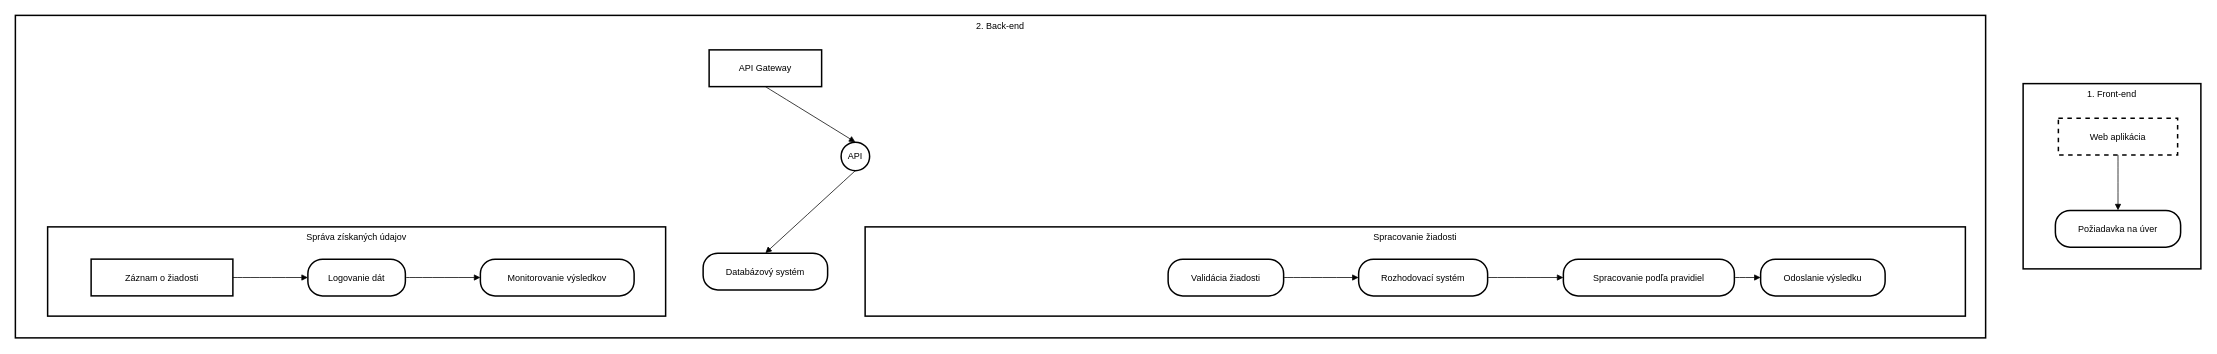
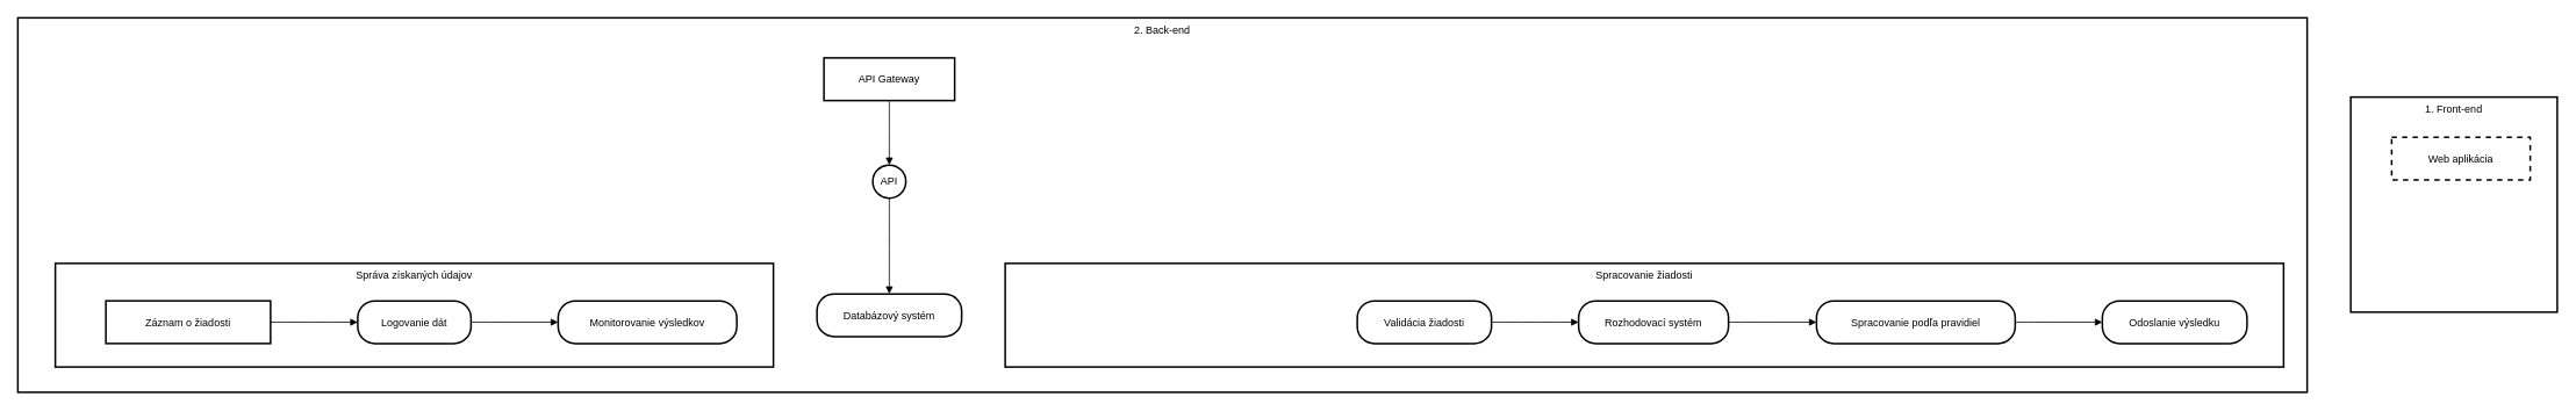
  <mxCell id="0" />
  <mxCell id="1" parent="0" />
  <mxCell id="2" value="2. Back-end" style="whiteSpace=wrap;strokeWidth=2;verticalAlign=top;" vertex="1" parent="1"><mxGeometry x="20" y="20" width="2627" height="430" as="geometry" /></mxCell>
  <mxCell id="3" value="Správa získaných údajov" style="whiteSpace=wrap;strokeWidth=2;verticalAlign=top;" vertex="1" parent="2"><mxGeometry x="43" y="282" width="824" height="119" as="geometry" /></mxCell>
  <mxCell id="4" value="Záznam o žiadosti" style="whiteSpace=wrap;strokeWidth=2;" vertex="1" parent="3"><mxGeometry x="58" y="43" width="189" height="49" as="geometry" /></mxCell>
  <mxCell id="5" value="Logovanie dát" style="rounded=1;arcSize=40;strokeWidth=2" vertex="1" parent="3"><mxGeometry x="347" y="43" width="130" height="49" as="geometry" /></mxCell>
  <mxCell id="6" value="Monitorovanie výsledkov" style="rounded=1;arcSize=40;strokeWidth=2" vertex="1" parent="3"><mxGeometry x="577" y="43" width="205" height="49" as="geometry" /></mxCell>
  <mxCell id="7" value="" style="curved=1;startArrow=none;endArrow=block;exitX=1;exitY=0.5;entryX=0;entryY=0.5;" edge="1" parent="3" source="4" target="5"><mxGeometry relative="1" as="geometry"><Array as="points" /></mxGeometry></mxCell>
  <mxCell id="8" value="" style="curved=1;startArrow=none;endArrow=block;exitX=1;exitY=0.5;entryX=0;entryY=0.5;" edge="1" parent="3" source="5" target="6"><mxGeometry relative="1" as="geometry"><Array as="points" /></mxGeometry></mxCell>
  <mxCell id="9" value="API Gateway" style="whiteSpace=wrap;strokeWidth=2;" vertex="1" parent="2"><mxGeometry x="925" y="46" width="150" height="49" as="geometry" /></mxCell>
- <mxCell id="10" value="API" style="ellipse;aspect=fixed;strokeWidth=2;whiteSpace=wrap;" vertex="1" parent="2"><mxGeometry x="1101" y="169" width="38" height="38" as="geometry" /></mxCell>
+ <mxCell id="10" value="API" style="ellipse;aspect=fixed;strokeWidth=2;whiteSpace=wrap;" vertex="1" parent="2"><mxGeometry x="981" y="169" width="38" height="38" as="geometry" /></mxCell>
  <mxCell id="11" value="Databázový systém" style="rounded=1;arcSize=40;strokeWidth=2" vertex="1" parent="2"><mxGeometry x="917" y="317" width="166" height="49" as="geometry" /></mxCell>
  <mxCell id="12" value="Spracovanie žiadosti" style="whiteSpace=wrap;strokeWidth=2;verticalAlign=top;" vertex="1" parent="2"><mxGeometry x="1133" y="282" width="1467" height="119" as="geometry" /></mxCell>
  <mxCell id="13" value="Validácia žiadosti" style="rounded=1;arcSize=40;strokeWidth=2" vertex="1" parent="12"><mxGeometry x="404" y="43" width="154" height="49" as="geometry" /></mxCell>
  <mxCell id="14" value="Rozhodovací systém" style="rounded=1;arcSize=40;strokeWidth=2" vertex="1" parent="12"><mxGeometry x="658" y="43" width="172" height="49" as="geometry" /></mxCell>
  <mxCell id="15" value="Spracovanie podľa pravidiel" style="rounded=1;arcSize=40;strokeWidth=2" vertex="1" parent="12"><mxGeometry x="931" y="43" width="228" height="49" as="geometry" /></mxCell>
- <mxCell id="16" value="Odoslanie výsledku" style="rounded=1;arcSize=40;strokeWidth=2" vertex="1" parent="12"><mxGeometry x="1194" y="43" width="166" height="49" as="geometry" /></mxCell>
+ <mxCell id="16" value="Odoslanie výsledku" style="rounded=1;arcSize=40;strokeWidth=2" vertex="1" parent="12"><mxGeometry x="1259" y="43" width="166" height="49" as="geometry" /></mxCell>
  <mxCell id="17" value="" style="curved=1;startArrow=none;endArrow=block;exitX=1;exitY=0.5;entryX=0;entryY=0.5;" edge="1" parent="12" source="13" target="14"><mxGeometry relative="1" as="geometry"><Array as="points" /></mxGeometry></mxCell>
  <mxCell id="18" value="" style="curved=1;startArrow=none;endArrow=block;exitX=1;exitY=0.5;entryX=0;entryY=0.5;" edge="1" parent="12" source="14" target="15"><mxGeometry relative="1" as="geometry"><Array as="points" /></mxGeometry></mxCell>
  <mxCell id="19" value="" style="curved=1;startArrow=none;endArrow=block;exitX=1;exitY=0.5;entryX=0;entryY=0.5;" edge="1" parent="12" source="15" target="16"><mxGeometry relative="1" as="geometry"><Array as="points" /></mxGeometry></mxCell>
  <mxCell id="20" value="" style="curved=1;startArrow=none;endArrow=block;exitX=0.5;exitY=0.98;entryX=0.51;entryY=0;" edge="1" parent="2" source="9" target="10"><mxGeometry relative="1" as="geometry"><Array as="points" /></mxGeometry></mxCell>
  <mxCell id="21" value="" style="curved=1;startArrow=none;endArrow=block;exitX=0.51;exitY=1;entryX=0.5;entryY=0;" edge="1" parent="2" source="10" target="11"><mxGeometry relative="1" as="geometry"><Array as="points" /></mxGeometry></mxCell>
  <mxCell id="22" value="1. Front-end" style="whiteSpace=wrap;strokeWidth=2;verticalAlign=top;" vertex="1" parent="1"><mxGeometry x="2697" y="111" width="237" height="247" as="geometry" /></mxCell>
  <mxCell id="23" value="Web aplikácia" style="whiteSpace=wrap;strokeWidth=2;dashed=1;" vertex="1" parent="22"><mxGeometry x="47" y="46" width="159" height="49" as="geometry" /></mxCell>
- <mxCell id="24" value="Požiadavka na úver" style="rounded=1;arcSize=40;strokeWidth=2" vertex="1" parent="22"><mxGeometry x="43" y="169" width="167" height="49" as="geometry" /></mxCell>
- <mxCell id="25" value="" style="curved=1;startArrow=none;endArrow=block;exitX=0.5;exitY=0.98;entryX=0.5;entryY=0;" edge="1" parent="22" source="23" target="24"><mxGeometry relative="1" as="geometry"><Array as="points" /></mxGeometry></mxCell>
